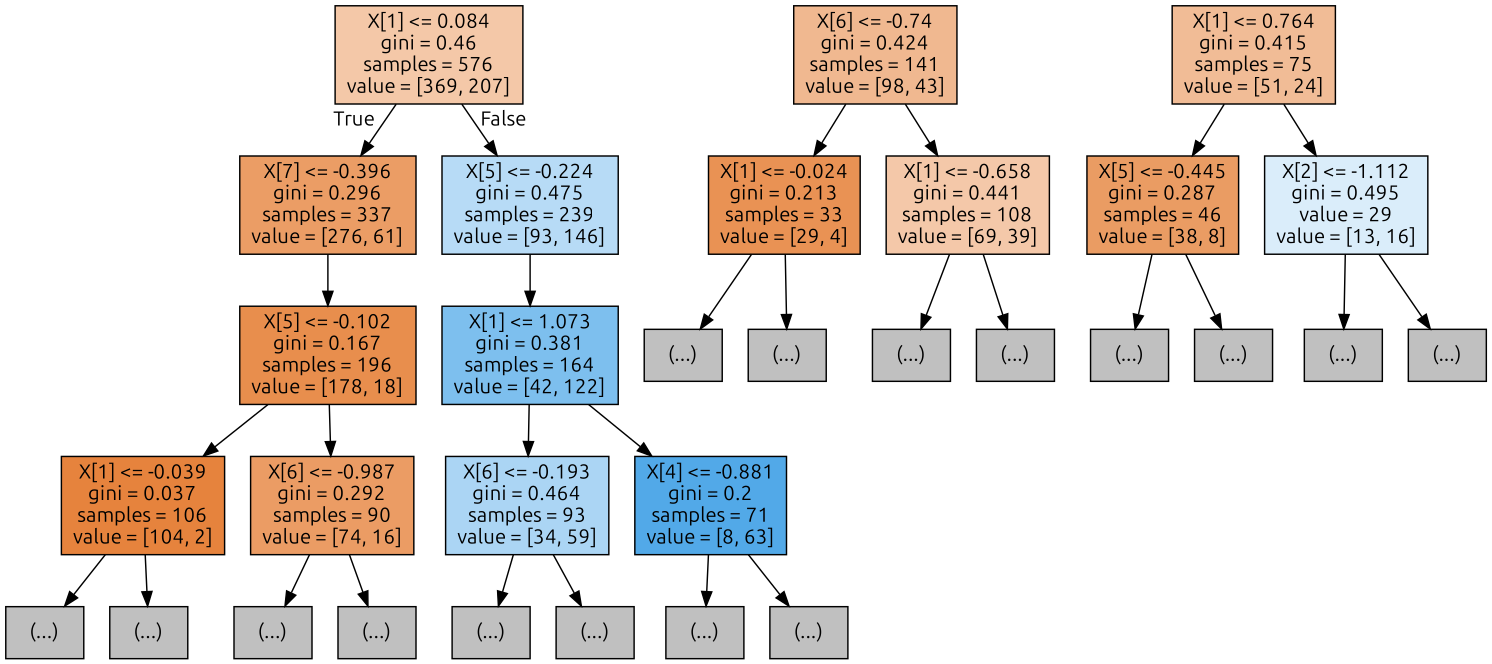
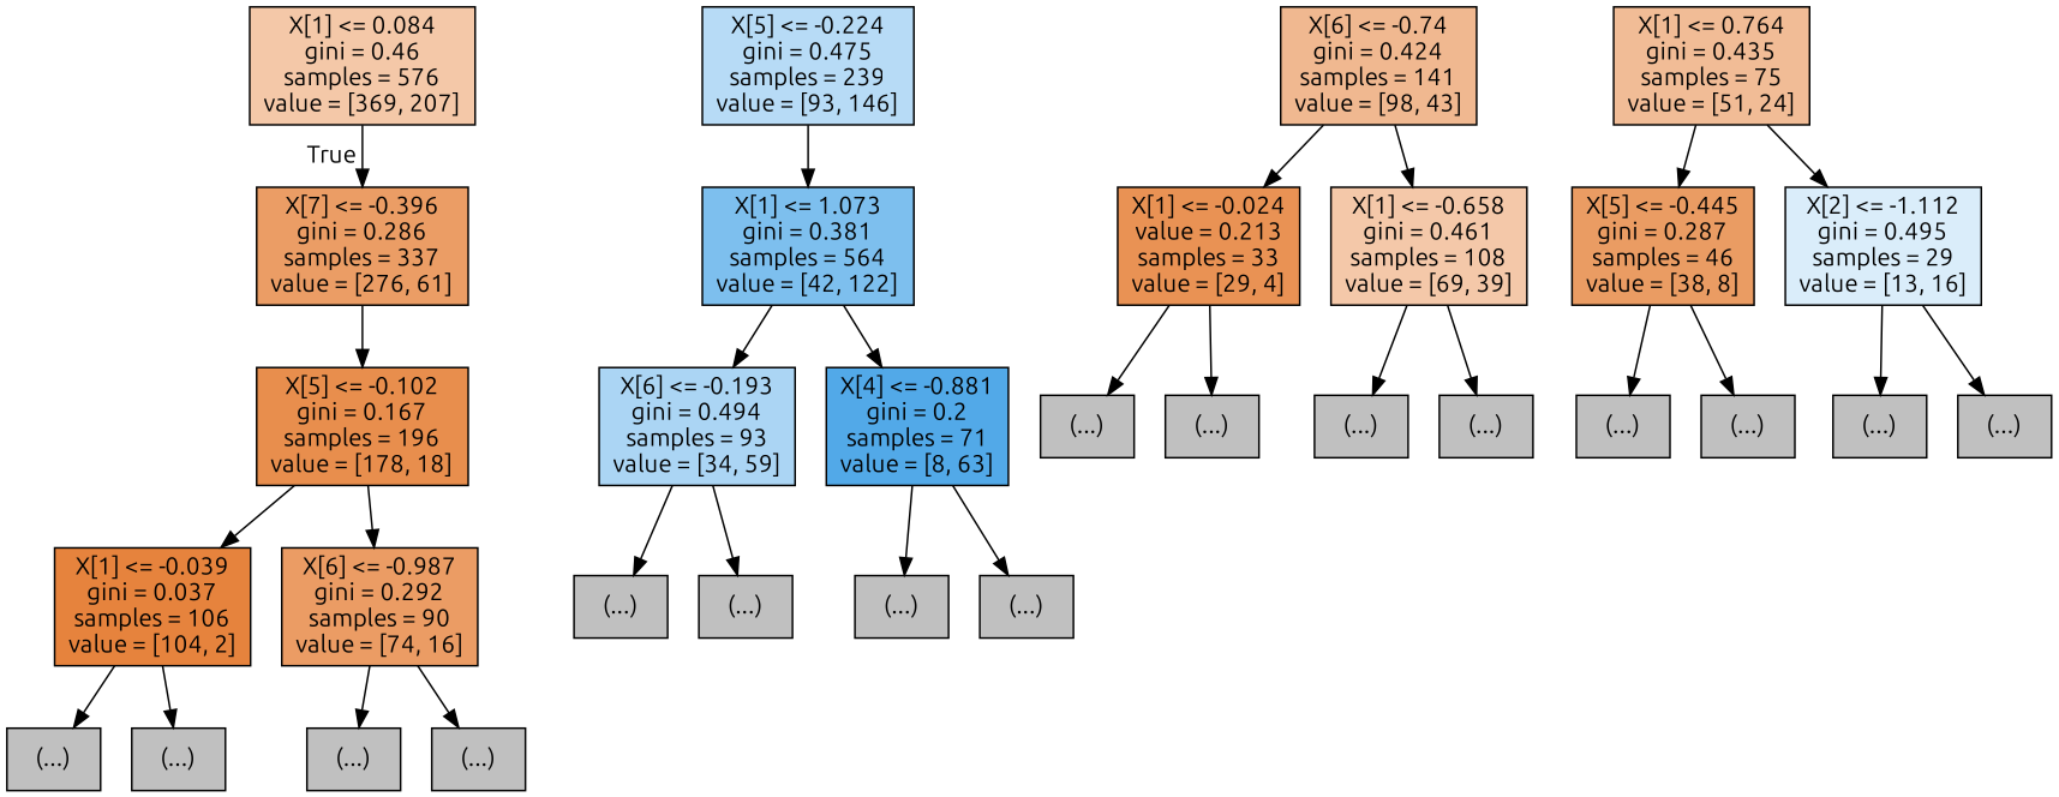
  digraph {
    fontname=Ubuntu
    node [color=black fillcolor="#C0C0C0" fontname=Ubuntu shape=box style=filled]
    edge [fontname=Ubuntu]
    n1 [fillcolor="#f4c8a8" label="X[1] <= 0.084\ngini = 0.46\nsamples = 576\nvalue = [369, 207]"]
-   n2 [fillcolor="#eb9d65" label="X[7] <= -0.396\ngini = 0.296\nsamples = 337\nvalue = [276, 61]"]
+   n2 [fillcolor="#eb9d65" label="X[7] <= -0.396\ngini = 0.286\nsamples = 337\nvalue = [276, 61]"]
    n3 [fillcolor="#b7dbf6" label="X[5] <= -0.224\ngini = 0.475\nsamples = 239\nvalue = [93, 146]"]
    n4 [fillcolor="#e88e4d" label="X[5] <= -0.102\ngini = 0.167\nsamples = 196\nvalue = [178, 18]"]
-   n5 [fillcolor="#7dbfee" label="X[1] <= 1.073\ngini = 0.381\nsamples = 164\nvalue = [42, 122]"]
+   n5 [fillcolor="#7dbfee" label="X[1] <= 1.073\ngini = 0.381\nsamples = 564\nvalue = [42, 122]"]
    n6 [fillcolor="#e6833d" label="X[1] <= -0.039\ngini = 0.037\nsamples = 106\nvalue = [104, 2]"]
    n7 [fillcolor="#eb9c64" label="X[6] <= -0.987\ngini = 0.292\nsamples = 90\nvalue = [74, 16]"]
    n8 [fillcolor="#f0b890" label="X[6] <= -0.74\ngini = 0.424\nsamples = 141\nvalue = [98, 43]"]
-   n9 [fillcolor="#e99254" label="X[1] <= -0.024\ngini = 0.213\nsamples = 33\nvalue = [29, 4]"]
-   n10 [fillcolor="#f4c8a9" label="X[1] <= -0.658\ngini = 0.441\nsamples = 108\nvalue = [69, 39]"]
+   n9 [fillcolor="#e99254" label="X[1] <= -0.024\nvalue = 0.213\nsamples = 33\nvalue = [29, 4]"]
+   n10 [fillcolor="#f4c8a9" label="X[1] <= -0.658\ngini = 0.461\nsamples = 108\nvalue = [69, 39]"]
    n11 [label="(...)"]
    n12 [label="(...)"]
    n13 [label="(...)"]
    n14 [label="(...)"]
    n15 [label="(...)"]
    n16 [label="(...)"]
    n17 [label="(...)"]
    n18 [label="(...)"]
-   n19 [fillcolor="#f1bc96" label="X[1] <= 0.764\ngini = 0.415\nsamples = 75\nvalue = [51, 24]"]
+   n19 [fillcolor="#f1bc96" label="X[1] <= 0.764\ngini = 0.435\nsamples = 75\nvalue = [51, 24]"]
    n20 [fillcolor="#ea9c63" label="X[5] <= -0.445\ngini = 0.287\nsamples = 46\nvalue = [38, 8]"]
-   n21 [fillcolor="#daedfa" label="X[2] <= -1.112\ngini = 0.495\nvalue = 29\nvalue = [13, 16]"]
-   n22 [fillcolor="#abd5f4" label="X[6] <= -0.193\ngini = 0.464\nsamples = 93\nvalue = [34, 59]"]
+   n21 [fillcolor="#daedfa" label="X[2] <= -1.112\ngini = 0.495\nsamples = 29\nvalue = [13, 16]"]
+   n22 [fillcolor="#abd5f4" label="X[6] <= -0.193\ngini = 0.494\nsamples = 93\nvalue = [34, 59]"]
    n23 [fillcolor="#52a9e8" label="X[4] <= -0.881\ngini = 0.2\nsamples = 71\nvalue = [8, 63]"]
    n24 [label="(...)"]
    n25 [label="(...)"]
    n26 [label="(...)"]
    n27 [label="(...)"]
    n28 [label="(...)"]
    n29 [label="(...)"]
    n30 [label="(...)"]
    n31 [label="(...)"]
    n1 -> n2 [headlabel=True labelangle=45 labeldistance=2.5]
-   n1 -> n3 [headlabel=False labelangle=-45 labeldistance=2.5]
    n2 -> n4
    n3 -> n5
    n4 -> n6
    n4 -> n7
    n5 -> n22
    n5 -> n23
    n6 -> n11
    n6 -> n12
    n7 -> n13
    n7 -> n14
    n8 -> n9
    n8 -> n10
    n9 -> n15
    n9 -> n16
    n10 -> n17
    n10 -> n18
    n19 -> n20
    n19 -> n21
    n20 -> n24
    n20 -> n25
    n21 -> n26
    n21 -> n27
    n22 -> n28
    n22 -> n29
    n23 -> n30
    n23 -> n31
  }
